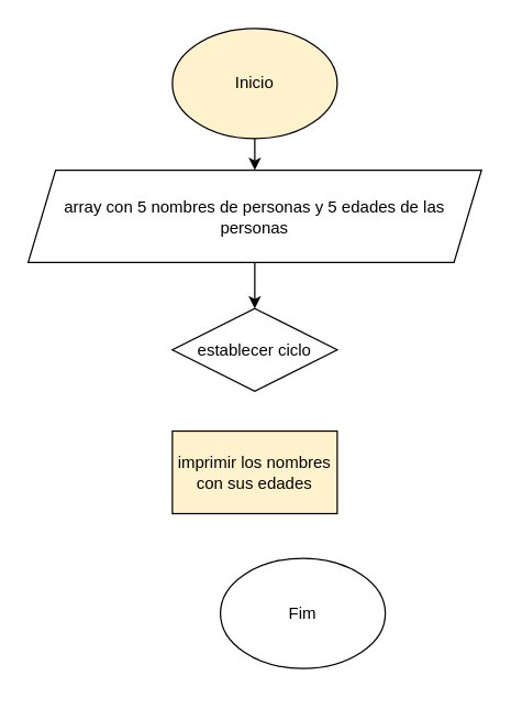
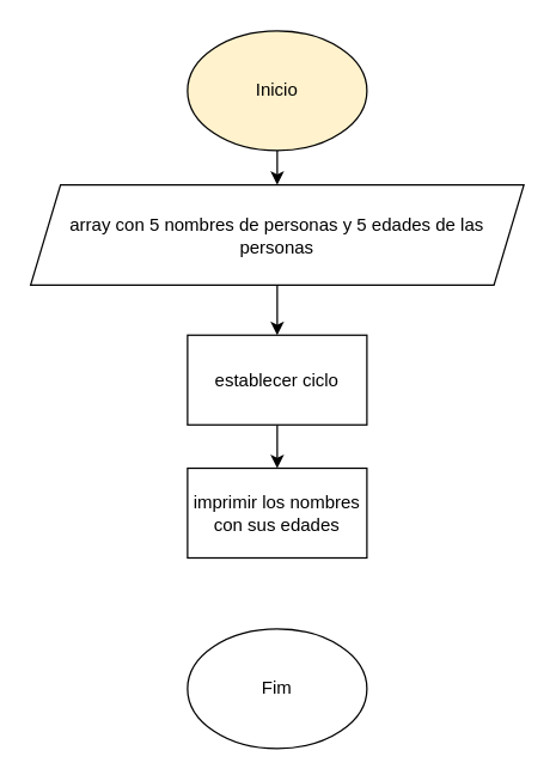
  <mxCell id="0" />
  <mxCell id="1" parent="0" />
  <mxCell id="2" value="" style="edgeStyle=orthogonalEdgeStyle;rounded=0;orthogonalLoop=1;jettySize=auto;html=1;" edge="1" parent="1" source="3" target="5"><mxGeometry relative="1" as="geometry" /></mxCell>
  <mxCell id="3" value="Inicio" style="ellipse;whiteSpace=wrap;html=1;fillColor=#fff2cc;" vertex="1" parent="1"><mxGeometry x="125" width="120" height="80" as="geometry" y="20" /></mxCell>
  <mxCell id="4" value="" style="edgeStyle=orthogonalEdgeStyle;rounded=0;orthogonalLoop=1;jettySize=auto;html=1;" edge="1" parent="1" source="5" target="7"><mxGeometry relative="1" as="geometry" /></mxCell>
  <mxCell id="5" value="array con 5 nombres de personas y 5 edades de las personas" style="shape=parallelogram;perimeter=parallelogramPerimeter;whiteSpace=wrap;html=1;fixedSize=1;" vertex="1" parent="1"><mxGeometry x="20" y="123" width="330" height="67" as="geometry" /></mxCell>
- <mxCell id="7" value="establecer ciclo" style="rhombus;whiteSpace=wrap;html=1;" vertex="1" parent="1"><mxGeometry x="125" y="223.5" width="120" height="60" as="geometry" /></mxCell>
- <mxCell id="8" value="imprimir los nombres con sus edades" style="whiteSpace=wrap;html=1;fillColor=#fff2cc;" vertex="1" parent="1"><mxGeometry x="125" y="312.5" width="120" height="60" as="geometry" /></mxCell>
- <mxCell id="9" value="Fim" style="ellipse;whiteSpace=wrap;html=1;" vertex="1" parent="1"><mxGeometry x="160" y="405" width="120" height="80" as="geometry" /></mxCell>
+ <mxCell id="6" value="" style="edgeStyle=orthogonalEdgeStyle;rounded=0;orthogonalLoop=1;jettySize=auto;html=1;" edge="1" parent="1" source="7" target="8"><mxGeometry relative="1" as="geometry" /></mxCell>
+ <mxCell id="7" value="establecer ciclo" style="whiteSpace=wrap;html=1;" vertex="1" parent="1"><mxGeometry x="125" y="223.5" width="120" height="60" as="geometry" /></mxCell>
+ <mxCell id="8" value="imprimir los nombres con sus edades" style="whiteSpace=wrap;html=1;" vertex="1" parent="1"><mxGeometry x="125" y="312.5" width="120" height="60" as="geometry" /></mxCell>
+ <mxCell id="9" value="Fim" style="ellipse;whiteSpace=wrap;html=1;" vertex="1" parent="1"><mxGeometry x="125" y="420" width="120" height="80" as="geometry" /></mxCell>
